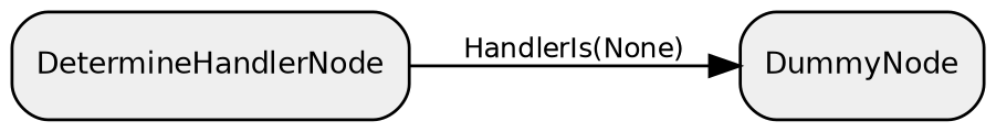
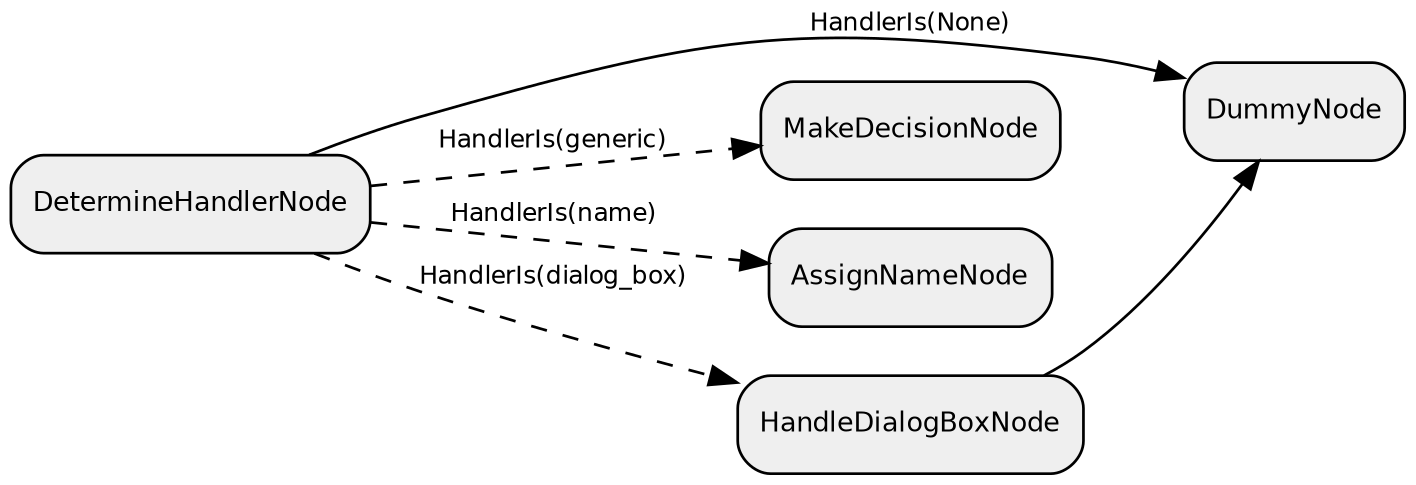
  digraph {
    compound=true
    rankdir=LR
    node [fillcolor="#EFEFEF" fontname=Helvetica fontsize=10 shape=box style="rounded,filled"]
    edge [fontname=Helvetica fontsize=9 style=dashed]
    n1 [label=DummyNode]
    n2 [label=DetermineHandlerNode]
+   n3 [label=MakeDecisionNode]
+   n4 [label=AssignNameNode]
+   n5 [label=HandleDialogBoxNode]
    n2 -> n1 [label="HandlerIs(None)" style=solid]
+   n2 -> n3 [label="HandlerIs(generic)"]
+   n2 -> n4 [label="HandlerIs(name)"]
+   n2 -> n5 [label="HandlerIs(dialog_box)"]
+   n5 -> n1 [style=solid]
  }
